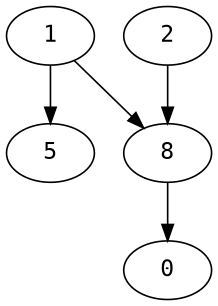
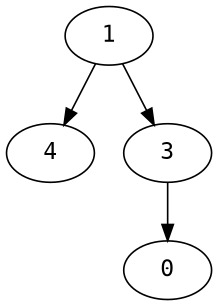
  digraph {
    fontname="DejaVu Sans Mono"
    node [fontname="DejaVu Sans Mono"]
    edge [fontname="DejaVu Sans Mono"]
    1 [alpha=22.37]
-   4 [alpha=45.95 label=5]
-   3 [alpha=45.58 label=8]
-   2 [alpha=28.62]
+   4 [alpha=45.95]
+   3 [alpha=45.58]
    n5 [alpha=47.75 label=0]
    1 -> 4
    1 -> 3
    3 -> n5
-   2 -> 3
  }
